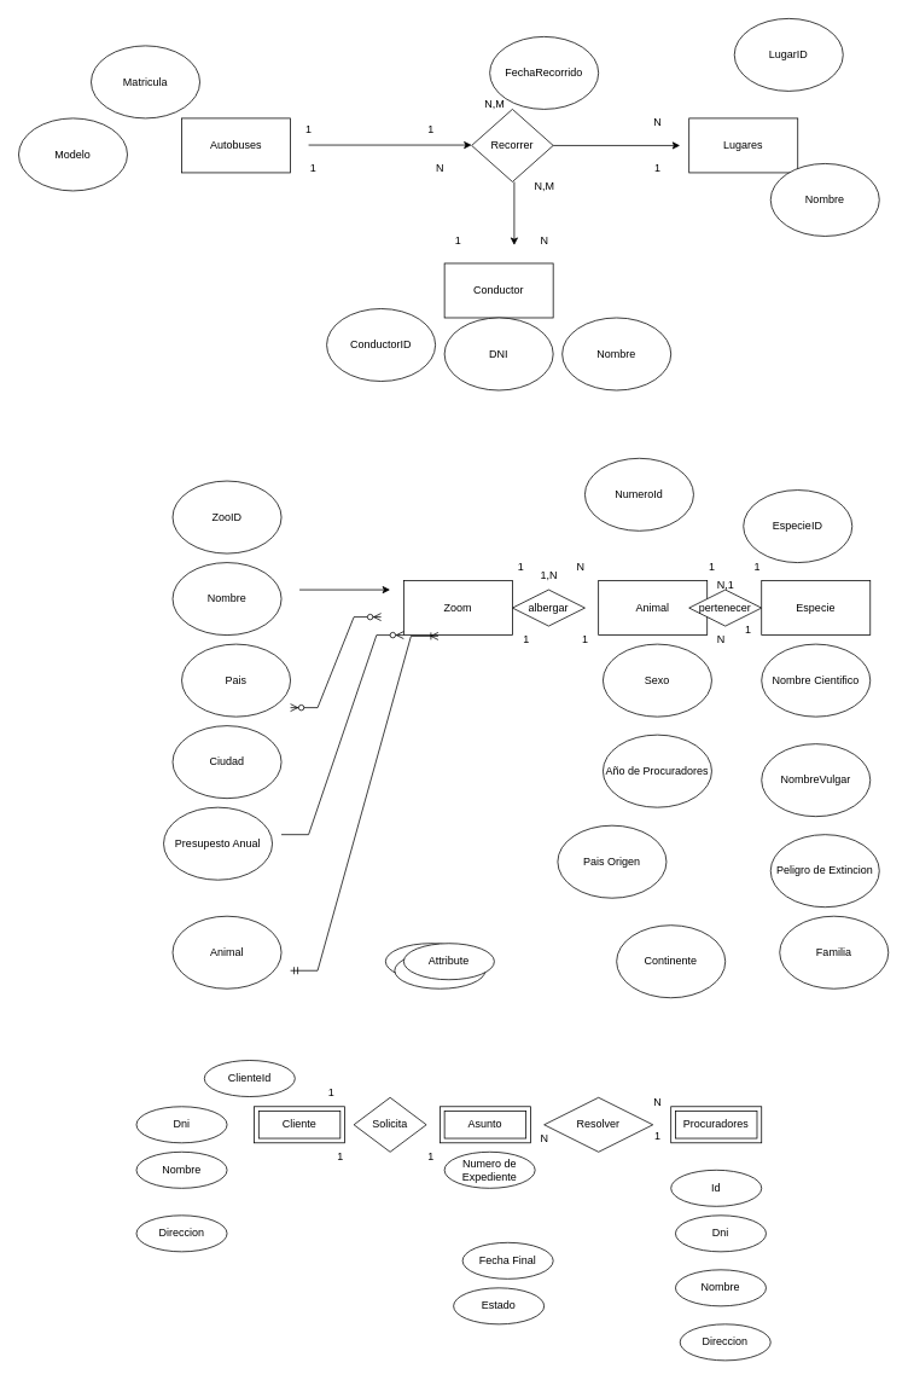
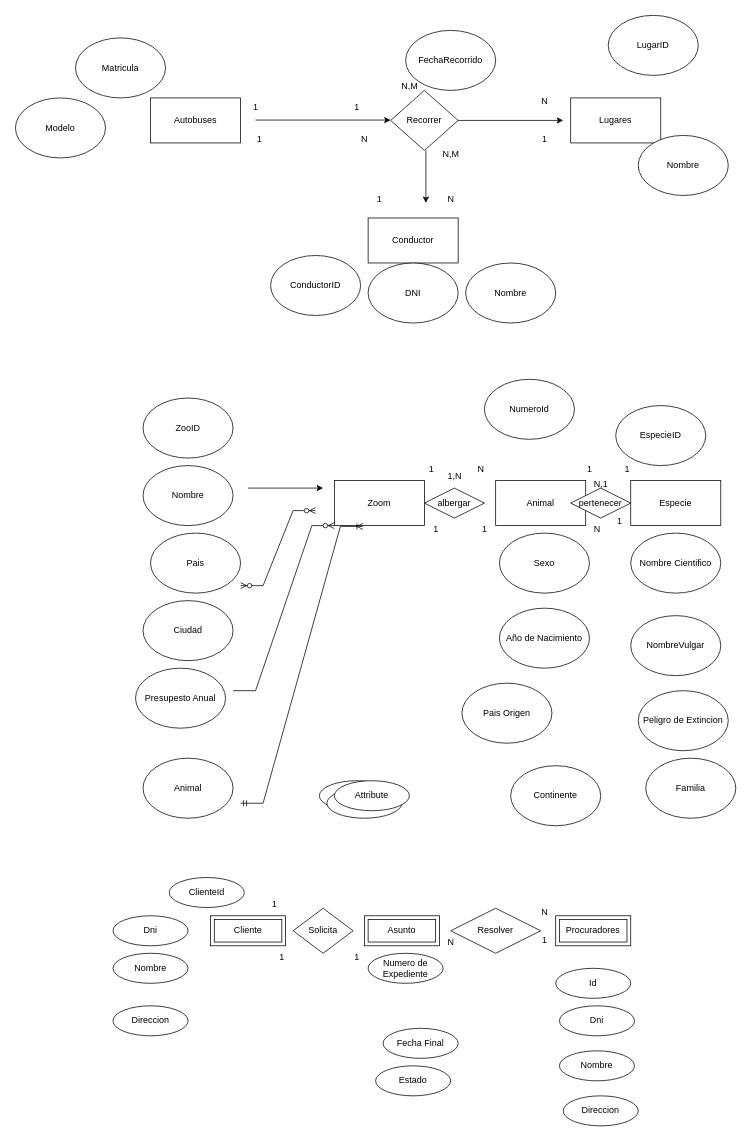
  <mxCell id="0" />
  <mxCell id="1" parent="0" />
  <mxCell id="2" value="Autobuses" style="rounded=0;whiteSpace=wrap;html=1;" vertex="1" parent="1"><mxGeometry x="200" y="130" width="120" height="60" as="geometry" /></mxCell>
  <mxCell id="3" value="Conductor" style="rounded=0;whiteSpace=wrap;html=1;" vertex="1" parent="1"><mxGeometry x="490" y="290" width="120" height="60" as="geometry" /></mxCell>
  <mxCell id="4" value="" style="endArrow=classic;html=1;rounded=0;" edge="1" parent="1"><mxGeometry width="50" height="50" relative="1" as="geometry"><mxPoint x="340" y="159.5" as="sourcePoint" /><mxPoint x="520" y="159.5" as="targetPoint" /></mxGeometry></mxCell>
  <mxCell id="5" value="Recorrer" style="rhombus;whiteSpace=wrap;html=1;" vertex="1" parent="1"><mxGeometry x="520" y="120" width="90" height="80" as="geometry" /></mxCell>
  <mxCell id="6" value="Lugares" style="rounded=0;whiteSpace=wrap;html=1;" vertex="1" parent="1"><mxGeometry x="760" y="130" width="120" height="60" as="geometry" /></mxCell>
  <mxCell id="7" value="" style="endArrow=classic;html=1;rounded=0;" edge="1" parent="1"><mxGeometry width="50" height="50" relative="1" as="geometry"><mxPoint x="610" y="160" as="sourcePoint" /><mxPoint x="750" y="160" as="targetPoint" /></mxGeometry></mxCell>
  <mxCell id="8" value="" style="endArrow=classic;html=1;rounded=0;" edge="1" parent="1"><mxGeometry width="50" height="50" relative="1" as="geometry"><mxPoint x="567.02" y="200" as="sourcePoint" /><mxPoint x="567" y="270" as="targetPoint" /></mxGeometry></mxCell>
  <mxCell id="9" value="Matricula" style="ellipse;whiteSpace=wrap;html=1;" vertex="1" parent="1"><mxGeometry x="100" y="50" width="120" height="80" as="geometry" /></mxCell>
  <mxCell id="10" value="FechaRecorrido" style="ellipse;whiteSpace=wrap;html=1;" vertex="1" parent="1"><mxGeometry x="540" y="40" width="120" height="80" as="geometry" /></mxCell>
  <mxCell id="11" value="Nombre" style="ellipse;whiteSpace=wrap;html=1;" vertex="1" parent="1"><mxGeometry x="620" y="350" width="120" height="80" as="geometry" /></mxCell>
  <mxCell id="12" value="DNI" style="ellipse;whiteSpace=wrap;html=1;" vertex="1" parent="1"><mxGeometry x="490" y="350" width="120" height="80" as="geometry" /></mxCell>
  <mxCell id="13" value="ConductorID" style="ellipse;whiteSpace=wrap;html=1;" vertex="1" parent="1"><mxGeometry x="360" y="340" width="120" height="80" as="geometry" /></mxCell>
  <mxCell id="14" value="Nombre" style="ellipse;whiteSpace=wrap;html=1;" vertex="1" parent="1"><mxGeometry x="850" y="180" width="120" height="80" as="geometry" /></mxCell>
  <mxCell id="15" value="LugarID" style="ellipse;whiteSpace=wrap;html=1;" vertex="1" parent="1"><mxGeometry x="810" y="20" width="120" height="80" as="geometry" /></mxCell>
  <mxCell id="16" value="Modelo&lt;br&gt;" style="ellipse;whiteSpace=wrap;html=1;" vertex="1" parent="1"><mxGeometry x="20" y="130" width="120" height="80" as="geometry" /></mxCell>
  <mxCell id="17" value="1" style="text;html=1;align=center;verticalAlign=middle;resizable=0;points=[];autosize=1;strokeColor=none;fillColor=none;" vertex="1" parent="1"><mxGeometry x="325" y="128" width="30" height="30" as="geometry" /></mxCell>
  <mxCell id="18" value="1" style="text;html=1;align=center;verticalAlign=middle;resizable=0;points=[];autosize=1;strokeColor=none;fillColor=none;" vertex="1" parent="1"><mxGeometry x="330" y="170" width="30" height="30" as="geometry" /></mxCell>
  <mxCell id="19" value="1" style="text;html=1;align=center;verticalAlign=middle;resizable=0;points=[];autosize=1;strokeColor=none;fillColor=none;" vertex="1" parent="1"><mxGeometry x="460" y="128" width="30" height="30" as="geometry" /></mxCell>
  <mxCell id="20" value="N" style="text;html=1;align=center;verticalAlign=middle;resizable=0;points=[];autosize=1;strokeColor=none;fillColor=none;" vertex="1" parent="1"><mxGeometry x="470" y="170" width="30" height="30" as="geometry" /></mxCell>
  <mxCell id="21" value="N" style="text;html=1;align=center;verticalAlign=middle;resizable=0;points=[];autosize=1;strokeColor=none;fillColor=none;" vertex="1" parent="1"><mxGeometry x="710" y="120" width="30" height="30" as="geometry" /></mxCell>
  <mxCell id="22" value="N,M" style="text;html=1;align=center;verticalAlign=middle;resizable=0;points=[];autosize=1;strokeColor=none;fillColor=none;" vertex="1" parent="1"><mxGeometry x="520" y="100" width="50" height="30" as="geometry" /></mxCell>
  <mxCell id="23" value="1" style="text;html=1;align=center;verticalAlign=middle;resizable=0;points=[];autosize=1;strokeColor=none;fillColor=none;" vertex="1" parent="1"><mxGeometry x="710" y="170" width="30" height="30" as="geometry" /></mxCell>
  <mxCell id="24" value="N,M" style="text;html=1;align=center;verticalAlign=middle;resizable=0;points=[];autosize=1;strokeColor=none;fillColor=none;" vertex="1" parent="1"><mxGeometry x="575" y="190" width="50" height="30" as="geometry" /></mxCell>
  <mxCell id="25" value="1" style="text;html=1;align=center;verticalAlign=middle;resizable=0;points=[];autosize=1;strokeColor=none;fillColor=none;" vertex="1" parent="1"><mxGeometry x="490" y="250" width="30" height="30" as="geometry" /></mxCell>
  <mxCell id="26" value="N" style="text;html=1;align=center;verticalAlign=middle;resizable=0;points=[];autosize=1;strokeColor=none;fillColor=none;" vertex="1" parent="1"><mxGeometry x="585" y="250" width="30" height="30" as="geometry" /></mxCell>
  <mxCell id="27" value="Zoom" style="rounded=0;whiteSpace=wrap;html=1;" vertex="1" parent="1"><mxGeometry x="445" y="640" width="120" height="60" as="geometry" /></mxCell>
  <mxCell id="28" value="Peligro de Extincion" style="ellipse;whiteSpace=wrap;html=1;" vertex="1" parent="1"><mxGeometry x="850" y="920" width="120" height="80" as="geometry" /></mxCell>
  <mxCell id="29" value="Nombre Cientifico" style="ellipse;whiteSpace=wrap;html=1;" vertex="1" parent="1"><mxGeometry x="840" y="710" width="120" height="80" as="geometry" /></mxCell>
  <mxCell id="30" value="NombreVulgar" style="ellipse;whiteSpace=wrap;html=1;" vertex="1" parent="1"><mxGeometry x="840" y="820" width="120" height="80" as="geometry" /></mxCell>
  <mxCell id="31" value="Presupesto Anual" style="ellipse;whiteSpace=wrap;html=1;" vertex="1" parent="1"><mxGeometry x="180" y="890" width="120" height="80" as="geometry" /></mxCell>
  <mxCell id="32" value="Animal" style="ellipse;whiteSpace=wrap;html=1;" vertex="1" parent="1"><mxGeometry x="190" y="1010" width="120" height="80" as="geometry" /></mxCell>
- <mxCell id="33" value="Año de Procuradores" style="ellipse;whiteSpace=wrap;html=1;" vertex="1" parent="1"><mxGeometry x="665" y="810" width="120" height="80" as="geometry" /></mxCell>
+ <mxCell id="33" value="Año de Nacimiento" style="ellipse;whiteSpace=wrap;html=1;" vertex="1" parent="1"><mxGeometry x="665" y="810" width="120" height="80" as="geometry" /></mxCell>
  <mxCell id="34" value="Sexo" style="ellipse;whiteSpace=wrap;html=1;" vertex="1" parent="1"><mxGeometry x="665" y="710" width="120" height="80" as="geometry" /></mxCell>
  <mxCell id="35" value="Especie" style="rounded=0;whiteSpace=wrap;html=1;" vertex="1" parent="1"><mxGeometry x="840" y="640" width="120" height="60" as="geometry" /></mxCell>
  <mxCell id="36" value="Animal" style="rounded=0;whiteSpace=wrap;html=1;" vertex="1" parent="1"><mxGeometry x="660" y="640" width="120" height="60" as="geometry" /></mxCell>
  <mxCell id="37" value="albergar" style="rhombus;whiteSpace=wrap;html=1;" vertex="1" parent="1"><mxGeometry x="565" y="650" width="80" height="40" as="geometry" /></mxCell>
  <mxCell id="38" value="pertenecer" style="rhombus;whiteSpace=wrap;html=1;" vertex="1" parent="1"><mxGeometry x="760" y="650" width="80" height="40" as="geometry" /></mxCell>
  <mxCell id="39" value="ZooID" style="ellipse;whiteSpace=wrap;html=1;" vertex="1" parent="1"><mxGeometry x="190" y="530" width="120" height="80" as="geometry" /></mxCell>
  <mxCell id="40" value="Ciudad" style="ellipse;whiteSpace=wrap;html=1;" vertex="1" parent="1"><mxGeometry x="190" y="800" width="120" height="80" as="geometry" /></mxCell>
  <mxCell id="41" value="Pais" style="ellipse;whiteSpace=wrap;html=1;" vertex="1" parent="1"><mxGeometry x="200" y="710" width="120" height="80" as="geometry" /></mxCell>
  <mxCell id="42" value="Nombre" style="ellipse;whiteSpace=wrap;html=1;" vertex="1" parent="1"><mxGeometry x="190" y="620" width="120" height="80" as="geometry" /></mxCell>
  <mxCell id="43" value="" style="endArrow=classic;html=1;rounded=0;" edge="1" parent="1"><mxGeometry width="50" height="50" relative="1" as="geometry"><mxPoint x="330" y="650" as="sourcePoint" /><mxPoint x="430" y="650" as="targetPoint" /></mxGeometry></mxCell>
  <mxCell id="44" value="NumeroId" style="ellipse;whiteSpace=wrap;html=1;" vertex="1" parent="1"><mxGeometry x="645" y="505" width="120" height="80" as="geometry" /></mxCell>
  <mxCell id="45" value="Pais Origen" style="ellipse;whiteSpace=wrap;html=1;" vertex="1" parent="1"><mxGeometry x="615" y="910" width="120" height="80" as="geometry" /></mxCell>
  <mxCell id="46" value="Continente" style="ellipse;whiteSpace=wrap;html=1;" vertex="1" parent="1"><mxGeometry x="680" y="1020" width="120" height="80" as="geometry" /></mxCell>
  <mxCell id="47" value="EspecieID" style="ellipse;whiteSpace=wrap;html=1;" vertex="1" parent="1"><mxGeometry x="820" y="540" width="120" height="80" as="geometry" /></mxCell>
  <mxCell id="48" value="Familia" style="ellipse;whiteSpace=wrap;html=1;" vertex="1" parent="1"><mxGeometry x="860" y="1010" width="120" height="80" as="geometry" /></mxCell>
  <mxCell id="49" value="1" style="text;html=1;align=center;verticalAlign=middle;resizable=0;points=[];autosize=1;strokeColor=none;fillColor=none;" vertex="1" parent="1"><mxGeometry x="559" y="610" width="30" height="30" as="geometry" /></mxCell>
  <mxCell id="50" value="1" style="text;html=1;align=center;verticalAlign=middle;resizable=0;points=[];autosize=1;strokeColor=none;fillColor=none;" vertex="1" parent="1"><mxGeometry x="820" y="610" width="30" height="30" as="geometry" /></mxCell>
  <mxCell id="51" value="1" style="text;html=1;align=center;verticalAlign=middle;resizable=0;points=[];autosize=1;strokeColor=none;fillColor=none;" vertex="1" parent="1"><mxGeometry x="770" y="610" width="30" height="30" as="geometry" /></mxCell>
  <mxCell id="52" value="1" style="text;html=1;align=center;verticalAlign=middle;resizable=0;points=[];autosize=1;strokeColor=none;fillColor=none;" vertex="1" parent="1"><mxGeometry x="630" y="690" width="30" height="30" as="geometry" /></mxCell>
  <mxCell id="53" value="1" style="text;html=1;align=center;verticalAlign=middle;resizable=0;points=[];autosize=1;strokeColor=none;fillColor=none;" vertex="1" parent="1"><mxGeometry x="565" y="690" width="30" height="30" as="geometry" /></mxCell>
  <mxCell id="54" value="1" style="text;html=1;align=center;verticalAlign=middle;resizable=0;points=[];autosize=1;strokeColor=none;fillColor=none;" vertex="1" parent="1"><mxGeometry x="810" y="680" width="30" height="30" as="geometry" /></mxCell>
  <mxCell id="55" value="N" style="text;html=1;align=center;verticalAlign=middle;resizable=0;points=[];autosize=1;strokeColor=none;fillColor=none;" vertex="1" parent="1"><mxGeometry x="625" y="610" width="30" height="30" as="geometry" /></mxCell>
  <mxCell id="56" value="N" style="text;html=1;align=center;verticalAlign=middle;resizable=0;points=[];autosize=1;strokeColor=none;fillColor=none;" vertex="1" parent="1"><mxGeometry x="780" y="690" width="30" height="30" as="geometry" /></mxCell>
  <mxCell id="57" value="N,1" style="text;html=1;align=center;verticalAlign=middle;resizable=0;points=[];autosize=1;strokeColor=none;fillColor=none;" vertex="1" parent="1"><mxGeometry x="780" y="630" width="40" height="30" as="geometry" /></mxCell>
  <mxCell id="58" value="1,N" style="text;html=1;align=center;verticalAlign=middle;resizable=0;points=[];autosize=1;strokeColor=none;fillColor=none;" vertex="1" parent="1"><mxGeometry x="585" y="620" width="40" height="30" as="geometry" /></mxCell>
  <mxCell id="59" value="" style="edgeStyle=entityRelationEdgeStyle;fontSize=12;html=1;endArrow=ERzeroToMany;endFill=1;startArrow=ERzeroToMany;rounded=0;" edge="1" parent="1"><mxGeometry width="100" height="100" relative="1" as="geometry"><mxPoint x="320" y="780" as="sourcePoint" /><mxPoint x="420" y="680" as="targetPoint" /><Array as="points"><mxPoint x="330" y="750" /></Array></mxGeometry></mxCell>
  <mxCell id="60" value="" style="edgeStyle=entityRelationEdgeStyle;fontSize=12;html=1;endArrow=ERzeroToMany;endFill=1;rounded=0;entryX=0;entryY=1;entryDx=0;entryDy=0;" edge="1" parent="1" target="27"><mxGeometry width="100" height="100" relative="1" as="geometry"><mxPoint x="310" y="920" as="sourcePoint" /><mxPoint x="410" y="820" as="targetPoint" /></mxGeometry></mxCell>
  <mxCell id="61" value="" style="edgeStyle=entityRelationEdgeStyle;fontSize=12;html=1;endArrow=ERoneToMany;startArrow=ERmandOne;rounded=0;entryX=0.317;entryY=1.018;entryDx=0;entryDy=0;entryPerimeter=0;" edge="1" parent="1" target="27"><mxGeometry width="100" height="100" relative="1" as="geometry"><mxPoint x="320" y="1070" as="sourcePoint" /><mxPoint x="420" y="970" as="targetPoint" /><Array as="points"><mxPoint x="310" y="1300" /><mxPoint x="470" y="730" /><mxPoint x="480" y="760" /><mxPoint x="480" y="900" /></Array></mxGeometry></mxCell>
  <mxCell id="62" value="Procuradores" style="shape=ext;margin=3;double=1;whiteSpace=wrap;html=1;align=center;" vertex="1" parent="1"><mxGeometry x="740" y="1220" width="100" height="40" as="geometry" /></mxCell>
  <mxCell id="63" value="Cliente" style="shape=ext;margin=3;double=1;whiteSpace=wrap;html=1;align=center;" vertex="1" parent="1"><mxGeometry x="280" y="1220" width="100" height="40" as="geometry" /></mxCell>
  <mxCell id="64" value="Asunto" style="shape=ext;margin=3;double=1;whiteSpace=wrap;html=1;align=center;" vertex="1" parent="1"><mxGeometry x="485" y="1220" width="100" height="40" as="geometry" /></mxCell>
  <mxCell id="65" value="Attribute" style="ellipse;whiteSpace=wrap;html=1;align=center;" vertex="1" parent="1"><mxGeometry x="425" y="1040" width="100" height="40" as="geometry" /></mxCell>
  <mxCell id="66" value="Attribute" style="ellipse;whiteSpace=wrap;html=1;align=center;" vertex="1" parent="1"><mxGeometry x="435" y="1050" width="100" height="40" as="geometry" /></mxCell>
  <mxCell id="67" value="Attribute" style="ellipse;whiteSpace=wrap;html=1;align=center;" vertex="1" parent="1"><mxGeometry x="445" y="1040" width="100" height="40" as="geometry" /></mxCell>
  <mxCell id="68" value="Id" style="ellipse;whiteSpace=wrap;html=1;align=center;" vertex="1" parent="1"><mxGeometry x="740" y="1290" width="100" height="40" as="geometry" /></mxCell>
  <mxCell id="69" value="Estado" style="ellipse;whiteSpace=wrap;html=1;align=center;" vertex="1" parent="1"><mxGeometry x="500" y="1420" width="100" height="40" as="geometry" /></mxCell>
  <mxCell id="70" value="Numero de Expediente" style="ellipse;whiteSpace=wrap;html=1;align=center;" vertex="1" parent="1"><mxGeometry x="490" y="1270" width="100" height="40" as="geometry" /></mxCell>
  <mxCell id="71" value="Dni" style="ellipse;whiteSpace=wrap;html=1;align=center;" vertex="1" parent="1"><mxGeometry x="150" y="1220" width="100" height="40" as="geometry" /></mxCell>
  <mxCell id="72" value="Direccion" style="ellipse;whiteSpace=wrap;html=1;align=center;" vertex="1" parent="1"><mxGeometry x="150" y="1340" width="100" height="40" as="geometry" /></mxCell>
  <mxCell id="73" value="Nombre" style="ellipse;whiteSpace=wrap;html=1;align=center;" vertex="1" parent="1"><mxGeometry x="150" y="1270" width="100" height="40" as="geometry" /></mxCell>
  <mxCell id="74" value="ClienteId" style="ellipse;whiteSpace=wrap;html=1;align=center;" vertex="1" parent="1"><mxGeometry x="225" y="1169" width="100" height="40" as="geometry" /></mxCell>
  <mxCell id="75" value="Resolver" style="shape=rhombus;perimeter=rhombusPerimeter;whiteSpace=wrap;html=1;align=center;" vertex="1" parent="1"><mxGeometry x="600" y="1210" width="120" height="60" as="geometry" /></mxCell>
  <mxCell id="76" value="Solicita" style="shape=rhombus;perimeter=rhombusPerimeter;whiteSpace=wrap;html=1;align=center;" vertex="1" parent="1"><mxGeometry x="390" y="1210" width="80" height="60" as="geometry" /></mxCell>
  <mxCell id="77" value="Fecha Final" style="ellipse;whiteSpace=wrap;html=1;align=center;" vertex="1" parent="1"><mxGeometry x="510" y="1370" width="100" height="40" as="geometry" /></mxCell>
  <mxCell id="78" value="Dni" style="ellipse;whiteSpace=wrap;html=1;align=center;" vertex="1" parent="1"><mxGeometry x="745" y="1340" width="100" height="40" as="geometry" /></mxCell>
  <mxCell id="79" value="Nombre" style="ellipse;whiteSpace=wrap;html=1;align=center;" vertex="1" parent="1"><mxGeometry x="745" y="1400" width="100" height="40" as="geometry" /></mxCell>
  <mxCell id="80" value="Direccion" style="ellipse;whiteSpace=wrap;html=1;align=center;" vertex="1" parent="1"><mxGeometry x="750" y="1460" width="100" height="40" as="geometry" /></mxCell>
  <mxCell id="81" value="1" style="text;html=1;align=center;verticalAlign=middle;resizable=0;points=[];autosize=1;strokeColor=none;fillColor=none;" vertex="1" parent="1"><mxGeometry x="350" y="1190" width="30" height="30" as="geometry" /></mxCell>
  <mxCell id="82" value="1" style="text;html=1;align=center;verticalAlign=middle;resizable=0;points=[];autosize=1;strokeColor=none;fillColor=none;" vertex="1" parent="1"><mxGeometry x="360" y="1260" width="30" height="30" as="geometry" /></mxCell>
  <mxCell id="83" value="1" style="text;html=1;align=center;verticalAlign=middle;resizable=0;points=[];autosize=1;strokeColor=none;fillColor=none;" vertex="1" parent="1"><mxGeometry x="460" y="1260" width="30" height="30" as="geometry" /></mxCell>
  <mxCell id="84" value="N" style="text;html=1;align=center;verticalAlign=middle;resizable=0;points=[];autosize=1;strokeColor=none;fillColor=none;" vertex="1" parent="1"><mxGeometry x="585" y="1240" width="30" height="30" as="geometry" /></mxCell>
  <mxCell id="85" value="1" style="text;html=1;align=center;verticalAlign=middle;resizable=0;points=[];autosize=1;strokeColor=none;fillColor=none;" vertex="1" parent="1"><mxGeometry x="710" y="1238" width="30" height="30" as="geometry" /></mxCell>
  <mxCell id="86" value="N" style="text;html=1;align=center;verticalAlign=middle;resizable=0;points=[];autosize=1;strokeColor=none;fillColor=none;" vertex="1" parent="1"><mxGeometry x="710" y="1200" width="30" height="30" as="geometry" /></mxCell>
